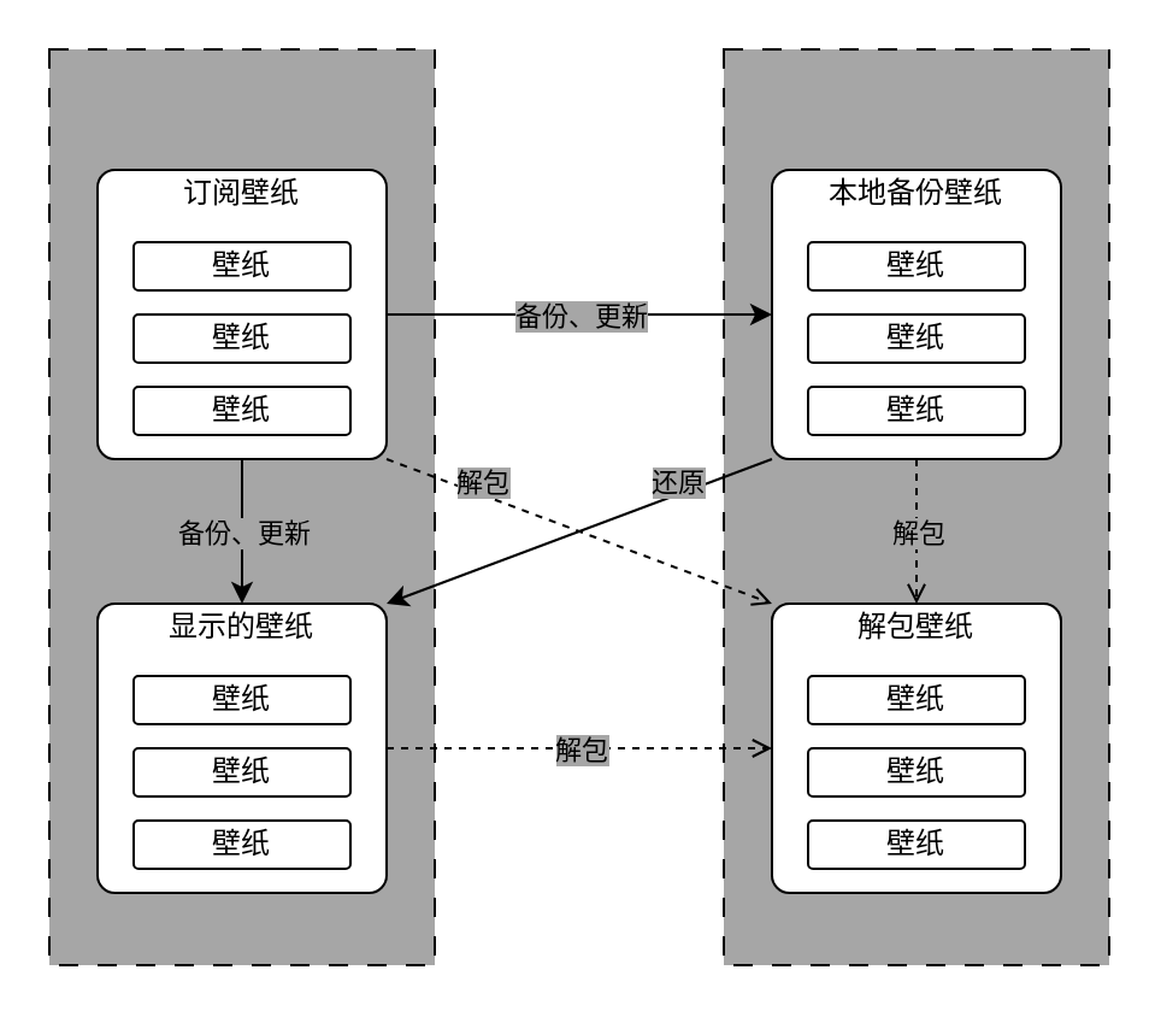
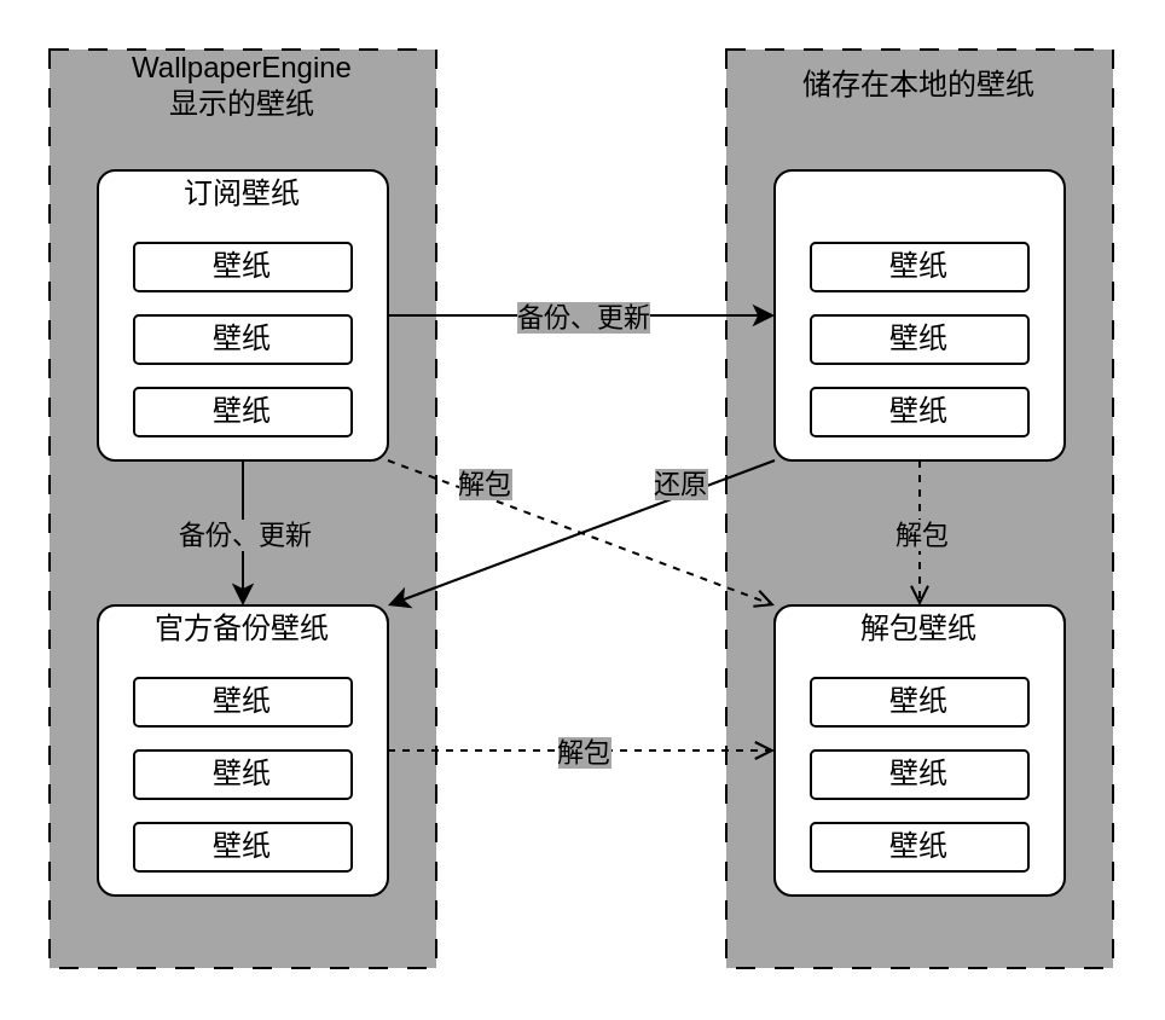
  <mxCell id="0" />
  <mxCell id="1" value="背景" style="" parent="0" />
  <mxCell id="2" value="" style="rounded=0;whiteSpace=wrap;html=1;dashed=1;dashPattern=8 8;fillColor=#A6A6A6;" parent="1" vertex="1"><mxGeometry x="20" y="20" width="160" height="380" as="geometry" /></mxCell>
  <mxCell id="3" value="" style="rounded=0;whiteSpace=wrap;html=1;dashed=1;dashPattern=8 8;fillColor=#A6A6A6;" parent="1" vertex="1"><mxGeometry x="300" y="20" width="160" height="380" as="geometry" /></mxCell>
  <mxCell id="4" value="" style="endArrow=classic;html=1;rounded=0;exitX=1;exitY=0.5;exitDx=0;exitDy=0;entryX=0;entryY=0.5;entryDx=0;entryDy=0;" parent="1" source="20" target="27" edge="1"><mxGeometry relative="1" as="geometry"><mxPoint x="220" y="80" as="sourcePoint" /><mxPoint x="320" y="80" as="targetPoint" /></mxGeometry></mxCell>
  <mxCell id="5" value="备份、更新" style="edgeLabel;resizable=0;html=1;;align=center;verticalAlign=middle;labelBackgroundColor=#A6A6A6;" parent="4" connectable="0" vertex="1"><mxGeometry relative="1" as="geometry" /></mxCell>
  <mxCell id="6" value="" style="endArrow=classic;html=1;rounded=0;exitX=0;exitY=1;exitDx=0;exitDy=0;entryX=1;entryY=0;entryDx=0;entryDy=0;" parent="1" source="27" target="34" edge="1"><mxGeometry relative="1" as="geometry"><mxPoint x="260" y="180" as="sourcePoint" /><mxPoint x="190" y="260" as="targetPoint" /></mxGeometry></mxCell>
  <mxCell id="7" value="还原" style="edgeLabel;resizable=0;html=1;;align=center;verticalAlign=middle;labelBackgroundColor=#A6A6A6;" parent="6" connectable="0" vertex="1"><mxGeometry relative="1" as="geometry"><mxPoint x="40" y="-20" as="offset" /></mxGeometry></mxCell>
  <mxCell id="8" value="" style="endArrow=classic;html=1;rounded=0;exitX=0.5;exitY=1;exitDx=0;exitDy=0;entryX=0.5;entryY=0;entryDx=0;entryDy=0;" parent="1" source="20" target="38" edge="1"><mxGeometry relative="1" as="geometry"><mxPoint x="170" y="150" as="sourcePoint" /><mxPoint x="210" y="240" as="targetPoint" /></mxGeometry></mxCell>
  <mxCell id="9" value="备份、更新" style="edgeLabel;resizable=0;html=1;;align=center;verticalAlign=middle;labelBackgroundColor=#A6A6A6;" parent="8" connectable="0" vertex="1"><mxGeometry relative="1" as="geometry"><mxPoint as="offset" /></mxGeometry></mxCell>
  <mxCell id="10" value="" style="endArrow=open;html=1;rounded=0;exitX=1;exitY=1;exitDx=0;exitDy=0;entryX=0;entryY=0;entryDx=0;entryDy=0;dashed=1;endFill=0;" parent="1" source="20" target="41" edge="1"><mxGeometry relative="1" as="geometry"><mxPoint x="180" y="160" as="sourcePoint" /><mxPoint x="340" y="160" as="targetPoint" /></mxGeometry></mxCell>
  <mxCell id="11" value="解包" style="edgeLabel;resizable=0;html=1;;align=center;verticalAlign=middle;labelBackgroundColor=#A6A6A6;" parent="10" connectable="0" vertex="1"><mxGeometry relative="1" as="geometry"><mxPoint x="-40" y="-20" as="offset" /></mxGeometry></mxCell>
  <mxCell id="12" value="" style="endArrow=open;html=1;rounded=0;exitX=1;exitY=0.5;exitDx=0;exitDy=0;entryX=0;entryY=0.5;entryDx=0;entryDy=0;dashed=1;endFill=0;" parent="1" source="34" target="41" edge="1"><mxGeometry relative="1" as="geometry"><mxPoint x="190" y="170" as="sourcePoint" /><mxPoint x="350" y="170" as="targetPoint" /></mxGeometry></mxCell>
  <mxCell id="13" value="解包" style="edgeLabel;resizable=0;html=1;;align=center;verticalAlign=middle;labelBackgroundColor=#A6A6A6;" parent="12" connectable="0" vertex="1"><mxGeometry relative="1" as="geometry" /></mxCell>
  <mxCell id="14" value="" style="endArrow=open;html=1;rounded=0;exitX=0.5;exitY=1;exitDx=0;exitDy=0;entryX=0.5;entryY=0;entryDx=0;entryDy=0;dashed=1;endFill=0;" parent="1" source="27" target="41" edge="1"><mxGeometry relative="1" as="geometry"><mxPoint x="170" y="330" as="sourcePoint" /><mxPoint x="330" y="330" as="targetPoint" /></mxGeometry></mxCell>
  <mxCell id="15" value="解包" style="edgeLabel;resizable=0;html=1;;align=center;verticalAlign=middle;labelBackgroundColor=#A6A6A6;" parent="14" connectable="0" vertex="1"><mxGeometry relative="1" as="geometry"><mxPoint as="offset" /></mxGeometry></mxCell>
+ <mxCell id="16" value="储存在本地的壁纸" style="text;html=1;align=center;verticalAlign=middle;whiteSpace=wrap;rounded=0;" parent="1" vertex="1"><mxGeometry x="300" y="20" width="160" height="30" as="geometry" /></mxCell>
+ <mxCell id="17" value="WallpaperEngine&lt;div&gt;显示的壁纸&lt;/div&gt;" style="text;html=1;align=center;verticalAlign=middle;whiteSpace=wrap;rounded=0;" parent="1" vertex="1"><mxGeometry x="20" y="20" width="160" height="30" as="geometry" /></mxCell>
  <mxCell id="18" value="订阅壁纸" style="locked=1;" parent="0" />
  <mxCell id="19" value="" style="group" parent="18" vertex="1" connectable="0"><mxGeometry x="40" y="60" width="120" height="130" as="geometry" /></mxCell>
  <mxCell id="20" value="" style="rounded=1;whiteSpace=wrap;html=1;arcSize=6;movable=1;resizable=1;rotatable=1;deletable=1;editable=1;locked=0;connectable=1;" parent="19" vertex="1"><mxGeometry y="10" width="120" height="120" as="geometry" /></mxCell>
  <mxCell id="21" value="壁纸" style="rounded=1;whiteSpace=wrap;html=1;arcSize=10;movable=1;resizable=1;rotatable=1;deletable=1;editable=1;locked=0;connectable=1;" parent="19" vertex="1"><mxGeometry x="15" y="40" width="90" height="20" as="geometry" /></mxCell>
  <mxCell id="22" value="壁纸" style="rounded=1;whiteSpace=wrap;html=1;arcSize=10;movable=1;resizable=1;rotatable=1;deletable=1;editable=1;locked=0;connectable=1;" parent="19" vertex="1"><mxGeometry x="15" y="70" width="90" height="20" as="geometry" /></mxCell>
  <mxCell id="23" value="壁纸" style="rounded=1;whiteSpace=wrap;html=1;arcSize=10;movable=1;resizable=1;rotatable=1;deletable=1;editable=1;locked=0;connectable=1;" parent="19" vertex="1"><mxGeometry x="15" y="100" width="90" height="20" as="geometry" /></mxCell>
  <mxCell id="24" value="订阅壁纸" style="text;html=1;align=center;verticalAlign=middle;whiteSpace=wrap;rounded=0;" parent="19" vertex="1"><mxGeometry y="10" width="120" height="20" as="geometry" /></mxCell>
  <mxCell id="25" value="本地备份" style="locked=1;" parent="0" />
  <mxCell id="26" value="" style="group" parent="25" vertex="1" connectable="0"><mxGeometry x="320" y="60" width="120" height="130" as="geometry" /></mxCell>
  <mxCell id="27" value="" style="rounded=1;whiteSpace=wrap;html=1;arcSize=6;movable=1;resizable=1;rotatable=1;deletable=1;editable=1;locked=0;connectable=1;" parent="26" vertex="1"><mxGeometry y="10" width="120" height="120" as="geometry" /></mxCell>
  <mxCell id="28" value="壁纸" style="rounded=1;whiteSpace=wrap;html=1;arcSize=10;movable=1;resizable=1;rotatable=1;deletable=1;editable=1;locked=0;connectable=1;" parent="26" vertex="1"><mxGeometry x="15" y="40" width="90" height="20" as="geometry" /></mxCell>
  <mxCell id="29" value="壁纸" style="rounded=1;whiteSpace=wrap;html=1;arcSize=10;movable=1;resizable=1;rotatable=1;deletable=1;editable=1;locked=0;connectable=1;" parent="26" vertex="1"><mxGeometry x="15" y="70" width="90" height="20" as="geometry" /></mxCell>
  <mxCell id="30" value="壁纸" style="rounded=1;whiteSpace=wrap;html=1;arcSize=10;movable=1;resizable=1;rotatable=1;deletable=1;editable=1;locked=0;connectable=1;" parent="26" vertex="1"><mxGeometry x="15" y="100" width="90" height="20" as="geometry" /></mxCell>
- <mxCell id="31" value="本地备份壁纸" style="text;html=1;align=center;verticalAlign=middle;whiteSpace=wrap;rounded=0;" parent="26" vertex="1"><mxGeometry x="10" y="10" width="100" height="20" as="geometry" /></mxCell>
  <mxCell id="32" value="官方备份" style="locked=1;" parent="0" />
  <mxCell id="33" value="" style="group" parent="32" vertex="1" connectable="0"><mxGeometry x="40" y="240" width="120" height="130" as="geometry" /></mxCell>
  <mxCell id="34" value="" style="rounded=1;whiteSpace=wrap;html=1;arcSize=6;movable=1;resizable=1;rotatable=1;deletable=1;editable=1;locked=0;connectable=1;" parent="33" vertex="1"><mxGeometry y="10" width="120" height="120" as="geometry" /></mxCell>
  <mxCell id="35" value="壁纸" style="rounded=1;whiteSpace=wrap;html=1;arcSize=10;movable=1;resizable=1;rotatable=1;deletable=1;editable=1;locked=0;connectable=1;" parent="33" vertex="1"><mxGeometry x="15" y="40" width="90" height="20" as="geometry" /></mxCell>
  <mxCell id="36" value="壁纸" style="rounded=1;whiteSpace=wrap;html=1;arcSize=10;movable=1;resizable=1;rotatable=1;deletable=1;editable=1;locked=0;connectable=1;" parent="33" vertex="1"><mxGeometry x="15" y="70" width="90" height="20" as="geometry" /></mxCell>
  <mxCell id="37" value="壁纸" style="rounded=1;whiteSpace=wrap;html=1;arcSize=10;movable=1;resizable=1;rotatable=1;deletable=1;editable=1;locked=0;connectable=1;" parent="33" vertex="1"><mxGeometry x="15" y="100" width="90" height="20" as="geometry" /></mxCell>
- <mxCell id="38" value="显示的壁纸" style="text;html=1;align=center;verticalAlign=middle;whiteSpace=wrap;rounded=0;" parent="33" vertex="1"><mxGeometry x="10" y="10" width="100" height="20" as="geometry" /></mxCell>
+ <mxCell id="38" value="官方备份壁纸" style="text;html=1;align=center;verticalAlign=middle;whiteSpace=wrap;rounded=0;" parent="33" vertex="1"><mxGeometry x="10" y="10" width="100" height="20" as="geometry" /></mxCell>
  <mxCell id="39" value="解包壁纸" style="locked=1;" parent="0" />
  <mxCell id="40" value="" style="group" parent="39" vertex="1" connectable="0"><mxGeometry x="320" y="240" width="120" height="130" as="geometry" /></mxCell>
  <mxCell id="41" value="" style="rounded=1;whiteSpace=wrap;html=1;arcSize=6;movable=1;resizable=1;rotatable=1;deletable=1;editable=1;locked=0;connectable=1;" parent="40" vertex="1"><mxGeometry y="10" width="120" height="120" as="geometry" /></mxCell>
  <mxCell id="42" value="壁纸" style="rounded=1;whiteSpace=wrap;html=1;arcSize=10;movable=1;resizable=1;rotatable=1;deletable=1;editable=1;locked=0;connectable=1;" parent="40" vertex="1"><mxGeometry x="15" y="40" width="90" height="20" as="geometry" /></mxCell>
  <mxCell id="43" value="壁纸" style="rounded=1;whiteSpace=wrap;html=1;arcSize=10;movable=1;resizable=1;rotatable=1;deletable=1;editable=1;locked=0;connectable=1;" parent="40" vertex="1"><mxGeometry x="15" y="70" width="90" height="20" as="geometry" /></mxCell>
  <mxCell id="44" value="壁纸" style="rounded=1;whiteSpace=wrap;html=1;arcSize=10;movable=1;resizable=1;rotatable=1;deletable=1;editable=1;locked=0;connectable=1;" parent="40" vertex="1"><mxGeometry x="15" y="100" width="90" height="20" as="geometry" /></mxCell>
  <mxCell id="45" value="解包壁纸" style="text;html=1;align=center;verticalAlign=middle;whiteSpace=wrap;rounded=0;" parent="40" vertex="1"><mxGeometry x="10" y="10" width="100" height="20" as="geometry" /></mxCell>
